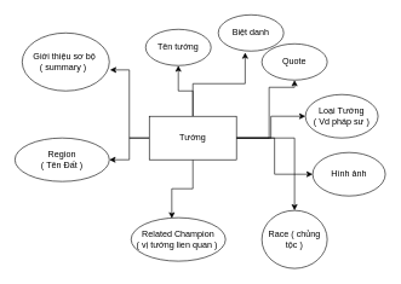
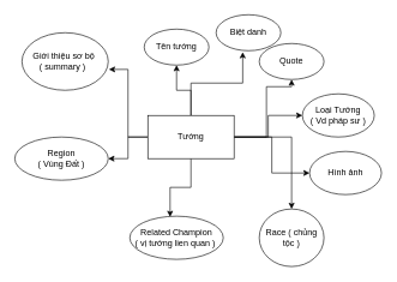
  <mxCell id="0" />
  <mxCell id="1" parent="0" />
  <mxCell id="2" style="edgeStyle=orthogonalEdgeStyle;rounded=0;orthogonalLoop=1;jettySize=auto;html=1;" edge="1" parent="1" source="11" target="12"><mxGeometry relative="1" as="geometry" /></mxCell>
  <mxCell id="3" style="edgeStyle=orthogonalEdgeStyle;rounded=0;orthogonalLoop=1;jettySize=auto;html=1;entryX=0.411;entryY=1.04;entryDx=0;entryDy=0;entryPerimeter=0;" edge="1" parent="1" source="11" target="13"><mxGeometry relative="1" as="geometry" /></mxCell>
  <mxCell id="4" style="edgeStyle=orthogonalEdgeStyle;rounded=0;orthogonalLoop=1;jettySize=auto;html=1;" edge="1" parent="1" source="11" target="14"><mxGeometry relative="1" as="geometry"><Array as="points"><mxPoint x="370" y="120" /><mxPoint x="405" y="120" /></Array></mxGeometry></mxCell>
  <mxCell id="5" style="edgeStyle=orthogonalEdgeStyle;rounded=0;orthogonalLoop=1;jettySize=auto;html=1;entryX=0;entryY=0.5;entryDx=0;entryDy=0;" edge="1" parent="1" source="11" target="15"><mxGeometry relative="1" as="geometry" /></mxCell>
  <mxCell id="6" style="edgeStyle=orthogonalEdgeStyle;rounded=0;orthogonalLoop=1;jettySize=auto;html=1;entryX=0;entryY=0.5;entryDx=0;entryDy=0;" edge="1" parent="1" source="11" target="16"><mxGeometry relative="1" as="geometry" /></mxCell>
  <mxCell id="7" style="edgeStyle=orthogonalEdgeStyle;rounded=0;orthogonalLoop=1;jettySize=auto;html=1;" edge="1" parent="1" source="11" target="17"><mxGeometry relative="1" as="geometry"><mxPoint x="310" y="300" as="targetPoint" /></mxGeometry></mxCell>
  <mxCell id="8" style="edgeStyle=orthogonalEdgeStyle;rounded=0;orthogonalLoop=1;jettySize=auto;html=1;entryX=0.431;entryY=0.017;entryDx=0;entryDy=0;entryPerimeter=0;" edge="1" parent="1" source="11" target="18"><mxGeometry relative="1" as="geometry" /></mxCell>
  <mxCell id="9" value="" style="edgeStyle=orthogonalEdgeStyle;rounded=0;orthogonalLoop=1;jettySize=auto;html=1;entryX=1.008;entryY=0.638;entryDx=0;entryDy=0;entryPerimeter=0;" edge="1" parent="1" source="11" target="20"><mxGeometry relative="1" as="geometry" /></mxCell>
  <mxCell id="10" style="edgeStyle=orthogonalEdgeStyle;rounded=0;orthogonalLoop=1;jettySize=auto;html=1;entryX=1;entryY=0.5;entryDx=0;entryDy=0;" edge="1" parent="1" source="11" target="19"><mxGeometry relative="1" as="geometry" /></mxCell>
  <mxCell id="11" value="Tướng" style="rounded=0;whiteSpace=wrap;html=1;" vertex="1" parent="1"><mxGeometry x="205" y="160" width="120" height="60" as="geometry" /></mxCell>
  <mxCell id="12" value="Tên tướng" style="ellipse;whiteSpace=wrap;html=1;" vertex="1" parent="1"><mxGeometry x="200" y="40" width="90" height="50" as="geometry" /></mxCell>
  <mxCell id="13" value="Biệt danh" style="ellipse;whiteSpace=wrap;html=1;" vertex="1" parent="1"><mxGeometry x="300" y="20" width="90" height="50" as="geometry" /></mxCell>
  <mxCell id="14" value="Quote" style="ellipse;whiteSpace=wrap;html=1;" vertex="1" parent="1"><mxGeometry x="360" y="60" width="90" height="50" as="geometry" /></mxCell>
  <mxCell id="15" value="Loại Tướng&lt;br&gt;( Vd pháp sư )" style="ellipse;whiteSpace=wrap;html=1;" vertex="1" parent="1"><mxGeometry x="420" y="130" width="100" height="60" as="geometry" /></mxCell>
  <mxCell id="16" value="Hình ảnh" style="ellipse;whiteSpace=wrap;html=1;" vertex="1" parent="1"><mxGeometry x="430" y="210" width="100" height="60" as="geometry" /></mxCell>
  <mxCell id="17" value="Race ( chủng tộc )" style="ellipse;whiteSpace=wrap;html=1;" vertex="1" parent="1"><mxGeometry x="360" y="290" width="90" height="80" as="geometry" /></mxCell>
  <mxCell id="18" value="Related Champion&lt;br&gt;( vị tướng lien quan )&amp;nbsp;" style="ellipse;whiteSpace=wrap;html=1;" vertex="1" parent="1"><mxGeometry x="180" y="300" width="130" height="60" as="geometry" /></mxCell>
- <mxCell id="19" value="Region&lt;br&gt;( Tên Đất )" style="ellipse;whiteSpace=wrap;html=1;" vertex="1" parent="1"><mxGeometry x="20" y="190" width="130" height="60" as="geometry" /></mxCell>
+ <mxCell id="19" value="Region&lt;br&gt;( Vùng Đất )" style="ellipse;whiteSpace=wrap;html=1;" vertex="1" parent="1"><mxGeometry x="20" y="190" width="130" height="60" as="geometry" /></mxCell>
  <mxCell id="20" value="Giới thiệu sơ bộ&amp;nbsp;&lt;br&gt;( summary )&amp;nbsp;&amp;nbsp;" style="ellipse;whiteSpace=wrap;html=1;" vertex="1" parent="1"><mxGeometry x="30" y="45" width="120" height="80" as="geometry" /></mxCell>
